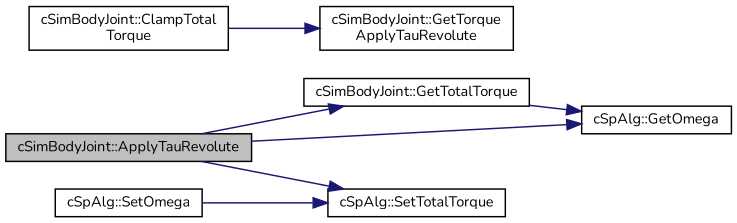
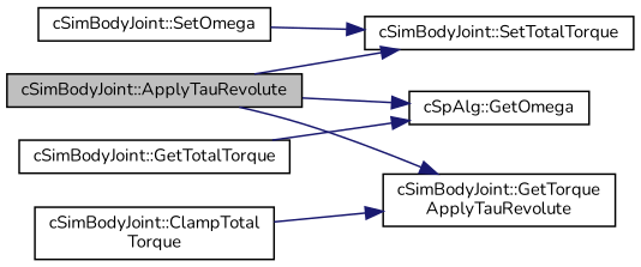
  digraph {
    fontname=Nunito
    rankdir=LR
    node [color=black fillcolor=white fontname=Nunito fontsize=10 shape=record style=filled]
    edge [color=midnightblue fontname=Nunito fontsize=10 labelfontname=Helvetica labelfontsize=10 style=solid]
    n1 [fillcolor=grey75 fontcolor=black height=0.2 label="cSimBodyJoint::ApplyTauRevolute" width=0.4]
    n2 [height=0.2 label="cSimBodyJoint::GetTotalTorque" width=0.4]
-   n3 [height=0.2 label="cSpAlg::SetTotalTorque" width=0.4]
+   n3 [height=0.2 label="cSimBodyJoint::SetTotalTorque" width=0.4]
    n4 [height=0.2 label="cSpAlg::GetOmega" width=0.4]
    n5 [height=0.2 label="cSimBodyJoint::ClampTotal\lTorque" width=0.4]
    n6 [height=0.2 label="cSimBodyJoint::GetTorque\lApplyTauRevolute" width=0.4]
-   n7 [height=0.2 label="cSpAlg::SetOmega" width=0.4]
-   n1 -> n2
+   n7 [height=0.2 label="cSimBodyJoint::SetOmega" width=0.4]
+   n1 -> n6
    n1 -> n3
    n1 -> n4
    n2 -> n4
    n5 -> n6
    n7 -> n3
  }
